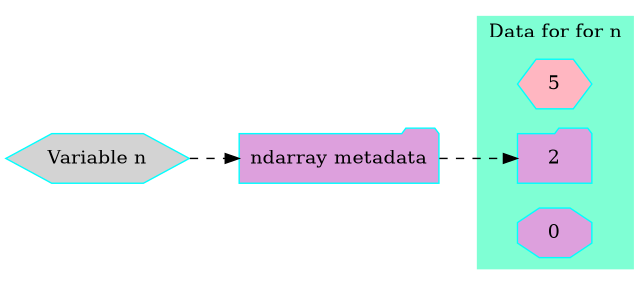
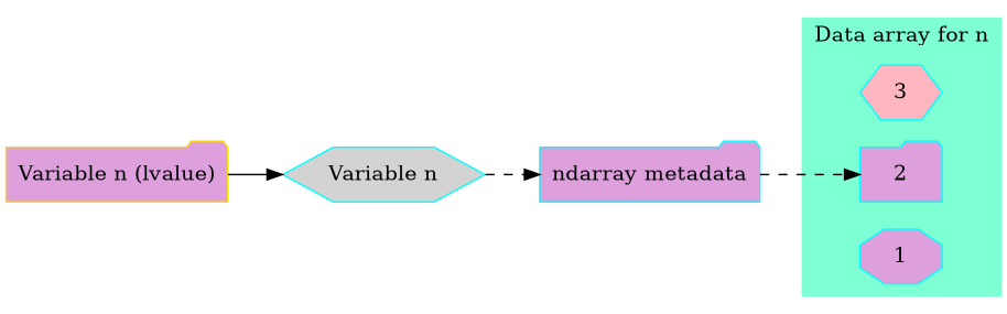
  strict digraph {
    compound=true
    rankdir=LR
    node [color=cyan fillcolor=plum shape=folder style=filled]
    edge [style=dashed]
-   n1 [fillcolor=lightpink label=5 shape=hexagon]
+   n1 [fillcolor=lightpink label=3 shape=hexagon]
    n2 [label=2]
-   n3 [label=0 shape=octagon]
+   n3 [label=1 shape=octagon]
+   n4 [color=gold label="Variable n (lvalue)"]
    n5 [fillcolor=lightgrey label="Variable n" shape=hexagon]
    n6 [label="ndarray metadata"]
    subgraph cluster_1 {
      color=aquamarine
-     label="Data for for n"
+     label="Data array for n"
      style=filled
      n1
      n2
      n3
    }
+   n4 -> n5 [style=solid]
    n5 -> n6
    n6 -> n2
  }
